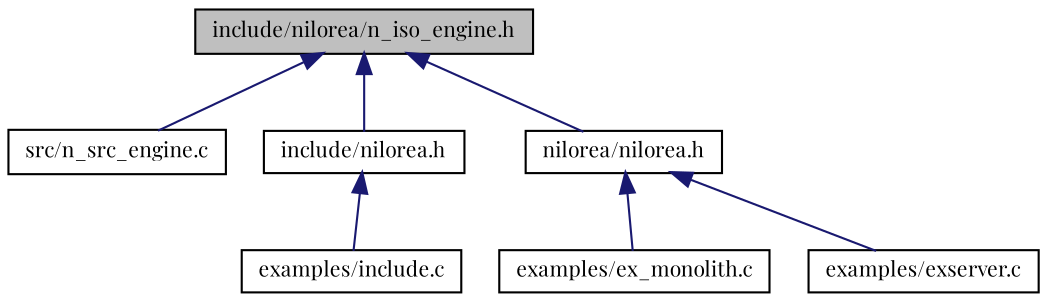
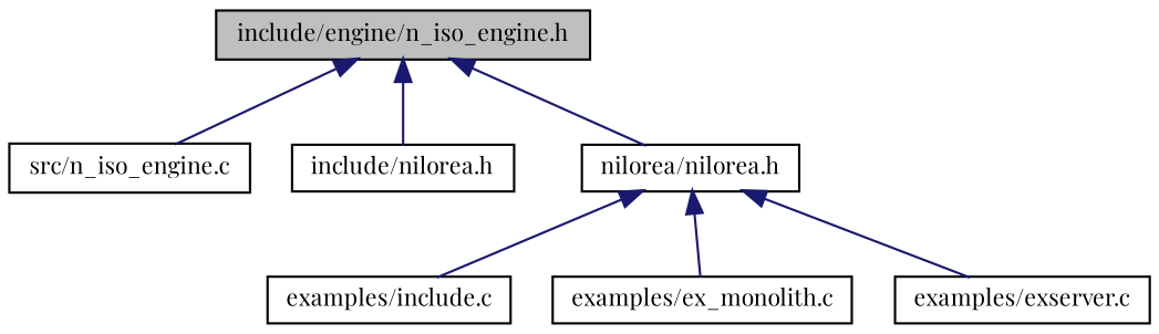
  digraph {
    fontname="Playfair Display"
    node [color=black fillcolor=white fontname="Playfair Display" fontsize=10 shape=record style=filled]
    edge [color=midnightblue dir=back fontname="Playfair Display" fontsize=10 labelfontname=Helvetica labelfontsize=10 style=solid]
-   n1 [fillcolor=grey75 fontcolor=black height=0.2 label="include/nilorea/n_iso_engine.h" width=0.4]
-   n2 [height=0.2 label="src/n_src_engine.c" width=0.4]
+   n1 [fillcolor=grey75 fontcolor=black height=0.2 label="include/engine/n_iso_engine.h" width=0.4]
+   n2 [height=0.2 label="src/n_iso_engine.c" width=0.4]
    n3 [height=0.2 label="include/nilorea.h" width=0.4]
    n4 [height=0.2 label="nilorea/nilorea.h" width=0.4]
    n5 [height=0.2 label="examples/ex_monolith.c" width=0.4]
    n6 [height=0.2 label="examples/include.c" width=0.4]
    n7 [height=0.2 label="examples/exserver.c" width=0.4]
    n1 -> n2
    n1 -> n3
    n1 -> n4
    n4 -> n5
-   n3 -> n6
+   n4 -> n6
    n4 -> n7
  }
